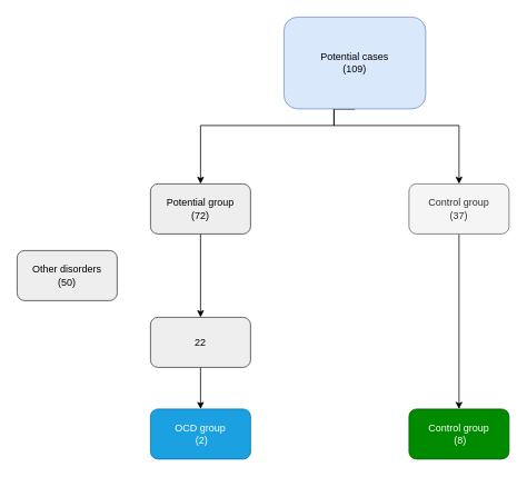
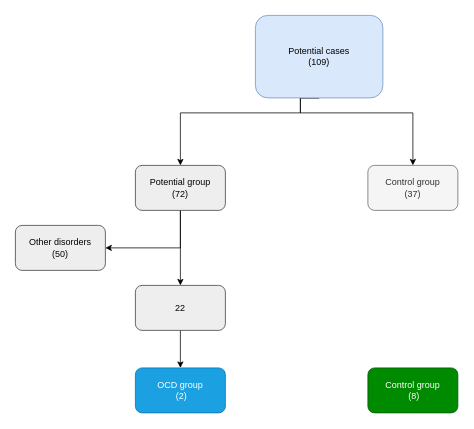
  <mxCell id="0" />
  <mxCell id="1" parent="0" />
  <mxCell id="2" style="edgeStyle=orthogonalEdgeStyle;rounded=0;orthogonalLoop=1;jettySize=auto;html=1;entryX=0.5;entryY=0;entryDx=0;entryDy=0;exitX=0.5;exitY=1;exitDx=0;exitDy=0;" edge="1" parent="1" source="4" target="6"><mxGeometry relative="1" as="geometry"><mxPoint x="400" y="260" as="targetPoint" /><Array as="points"><mxPoint x="400" y="150" /><mxPoint x="550" y="150" /></Array></mxGeometry></mxCell>
  <mxCell id="3" style="edgeStyle=orthogonalEdgeStyle;rounded=0;orthogonalLoop=1;jettySize=auto;html=1;entryX=0.5;entryY=0;entryDx=0;entryDy=0;exitX=0.5;exitY=1;exitDx=0;exitDy=0;" edge="1" parent="1" source="4" target="13"><mxGeometry relative="1" as="geometry"><mxPoint x="300" y="250" as="targetPoint" /><Array as="points"><mxPoint x="400" y="150" /><mxPoint x="240" y="150" /></Array></mxGeometry></mxCell>
  <mxCell id="4" value="&lt;div&gt;Potential cases&lt;/div&gt;&lt;div&gt;(109)&lt;/div&gt;" style="rounded=1;whiteSpace=wrap;html=1;fontSize=12;glass=0;strokeWidth=1;shadow=0;fillColor=#dae8fc;strokeColor=#6c8ebf;" parent="1" vertex="1"><mxGeometry x="340" y="20" width="170" height="110" as="geometry" /></mxCell>
- <mxCell id="5" style="edgeStyle=orthogonalEdgeStyle;rounded=0;orthogonalLoop=1;jettySize=auto;html=1;entryX=0.5;entryY=0;entryDx=0;entryDy=0;" edge="1" parent="1" source="6" target="10"><mxGeometry relative="1" as="geometry"><mxPoint x="590" y="500" as="targetPoint" /></mxGeometry></mxCell>
  <mxCell id="6" value="&lt;div&gt;Control group &lt;br&gt;&lt;/div&gt;&lt;div&gt;(37)&lt;/div&gt;" style="rounded=1;whiteSpace=wrap;html=1;fillColor=#f5f5f5;strokeColor=#666666;fontColor=#333333;" vertex="1" parent="1"><mxGeometry x="490" y="220" width="120" height="60" as="geometry" /></mxCell>
  <mxCell id="7" style="edgeStyle=orthogonalEdgeStyle;rounded=0;orthogonalLoop=1;jettySize=auto;html=1;entryX=0.5;entryY=0;entryDx=0;entryDy=0;" edge="1" parent="1" source="8" target="14"><mxGeometry relative="1" as="geometry"><mxPoint x="240" y="620" as="targetPoint" /></mxGeometry></mxCell>
  <mxCell id="8" value="22" style="rounded=1;whiteSpace=wrap;html=1;fillColor=#eeeeee;strokeColor=#36393d;" vertex="1" parent="1"><mxGeometry y="380" width="120" height="60" as="geometry" x="180" /></mxCell>
  <mxCell id="9" value="&lt;div&gt;Other disorders &lt;br&gt;&lt;/div&gt;&lt;div&gt;(50)&lt;/div&gt;" style="rounded=1;whiteSpace=wrap;html=1;fillColor=#eeeeee;strokeColor=#36393d;" vertex="1" parent="1"><mxGeometry x="20" y="300" width="120" height="60" as="geometry" /></mxCell>
  <mxCell id="10" value="&lt;div&gt;Control group&lt;/div&gt;&lt;div&gt;&amp;nbsp;(8)&lt;/div&gt;" style="rounded=1;whiteSpace=wrap;html=1;fillColor=#008a00;strokeColor=#005700;fontColor=#ffffff;" vertex="1" parent="1"><mxGeometry x="490" y="490" width="120" height="60" as="geometry" /></mxCell>
  <mxCell id="11" style="edgeStyle=orthogonalEdgeStyle;rounded=0;orthogonalLoop=1;jettySize=auto;html=1;entryX=0.5;entryY=0;entryDx=0;entryDy=0;" edge="1" parent="1" source="13" target="8"><mxGeometry relative="1" as="geometry" /></mxCell>
+ <mxCell id="12" style="edgeStyle=orthogonalEdgeStyle;rounded=0;orthogonalLoop=1;jettySize=auto;html=1;entryX=1;entryY=0.5;entryDx=0;entryDy=0;exitX=0.5;exitY=1;exitDx=0;exitDy=0;" edge="1" parent="1" source="13" target="9"><mxGeometry relative="1" as="geometry" /></mxCell>
  <mxCell id="13" value="&lt;div&gt;Potential group &lt;br&gt;&lt;/div&gt;&lt;div&gt;(72)&lt;/div&gt;" style="rounded=1;whiteSpace=wrap;html=1;fillColor=#eeeeee;strokeColor=#36393d;" vertex="1" parent="1"><mxGeometry y="220" width="120" height="60" as="geometry" x="180" /></mxCell>
  <mxCell id="14" value="&lt;div&gt;OCD group&lt;/div&gt;&lt;div&gt;&amp;nbsp;(2)&lt;/div&gt;" style="rounded=1;whiteSpace=wrap;html=1;fillColor=#1ba1e2;fontColor=#ffffff;strokeColor=#006EAF;" vertex="1" parent="1"><mxGeometry y="490" width="120" height="60" as="geometry" x="180" /></mxCell>
